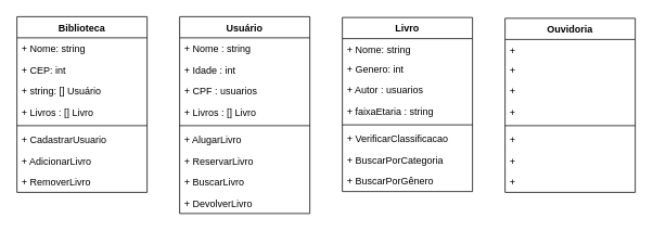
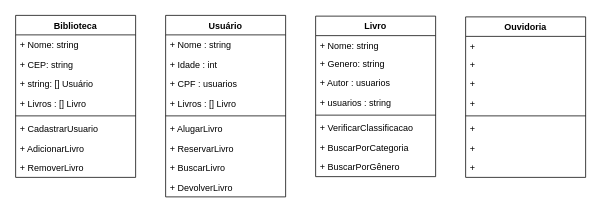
  <mxCell id="0" />
  <mxCell id="1" parent="0" />
  <mxCell id="2" value="Biblioteca" style="swimlane;fontStyle=1;align=center;verticalAlign=top;childLayout=stackLayout;horizontal=1;startSize=26;horizontalStack=0;resizeParent=1;resizeParentMax=0;resizeLast=0;collapsible=1;marginBottom=0;" parent="1" vertex="1"><mxGeometry x="20" y="20" width="160" height="216" as="geometry" /></mxCell>
  <mxCell id="3" value="+ Nome: string" style="text;strokeColor=none;fillColor=none;align=left;verticalAlign=top;spacingLeft=4;spacingRight=4;overflow=hidden;rotatable=0;points=[[0,0.5],[1,0.5]];portConstraint=eastwest;" parent="2" vertex="1"><mxGeometry y="26" width="160" height="26" as="geometry" /></mxCell>
- <mxCell id="4" value="+ CEP: int" style="text;strokeColor=none;fillColor=none;align=left;verticalAlign=top;spacingLeft=4;spacingRight=4;overflow=hidden;rotatable=0;points=[[0,0.5],[1,0.5]];portConstraint=eastwest;" parent="2" vertex="1"><mxGeometry y="52" width="160" height="26" as="geometry" /></mxCell>
+ <mxCell id="4" value="+ CEP: string" style="text;strokeColor=none;fillColor=none;align=left;verticalAlign=top;spacingLeft=4;spacingRight=4;overflow=hidden;rotatable=0;points=[[0,0.5],[1,0.5]];portConstraint=eastwest;" parent="2" vertex="1"><mxGeometry y="52" width="160" height="26" as="geometry" /></mxCell>
  <mxCell id="5" value="+ string: [] Usuário" style="text;strokeColor=none;fillColor=none;align=left;verticalAlign=top;spacingLeft=4;spacingRight=4;overflow=hidden;rotatable=0;points=[[0,0.5],[1,0.5]];portConstraint=eastwest;" parent="2" vertex="1"><mxGeometry y="78" width="160" height="26" as="geometry" /></mxCell>
  <mxCell id="6" value="+ Livros : [] Livro " style="text;strokeColor=none;fillColor=none;align=left;verticalAlign=top;spacingLeft=4;spacingRight=4;overflow=hidden;rotatable=0;points=[[0,0.5],[1,0.5]];portConstraint=eastwest;" parent="2" vertex="1"><mxGeometry y="104" width="160" height="26" as="geometry" /></mxCell>
  <mxCell id="7" value="" style="line;strokeWidth=1;fillColor=none;align=left;verticalAlign=middle;spacingTop=-1;spacingLeft=3;spacingRight=3;rotatable=0;labelPosition=right;points=[];portConstraint=eastwest;" parent="2" vertex="1"><mxGeometry y="130" width="160" height="8" as="geometry" /></mxCell>
  <mxCell id="8" value="+ CadastrarUsuario" style="text;strokeColor=none;fillColor=none;align=left;verticalAlign=top;spacingLeft=4;spacingRight=4;overflow=hidden;rotatable=0;points=[[0,0.5],[1,0.5]];portConstraint=eastwest;" parent="2" vertex="1"><mxGeometry y="138" width="160" height="26" as="geometry" /></mxCell>
  <mxCell id="9" value="+ AdicionarLivro" style="text;strokeColor=none;fillColor=none;align=left;verticalAlign=top;spacingLeft=4;spacingRight=4;overflow=hidden;rotatable=0;points=[[0,0.5],[1,0.5]];portConstraint=eastwest;" parent="2" vertex="1"><mxGeometry y="164" width="160" height="26" as="geometry" /></mxCell>
  <mxCell id="10" value="+ RemoverLivro" style="text;strokeColor=none;fillColor=none;align=left;verticalAlign=top;spacingLeft=4;spacingRight=4;overflow=hidden;rotatable=0;points=[[0,0.5],[1,0.5]];portConstraint=eastwest;" parent="2" vertex="1"><mxGeometry y="190" width="160" height="26" as="geometry" /></mxCell>
  <mxCell id="11" value="Usuário" style="swimlane;fontStyle=1;align=center;verticalAlign=top;childLayout=stackLayout;horizontal=1;startSize=26;horizontalStack=0;resizeParent=1;resizeParentMax=0;resizeLast=0;collapsible=1;marginBottom=0;" parent="1" vertex="1"><mxGeometry x="220" y="20" width="160" height="242" as="geometry" /></mxCell>
  <mxCell id="12" value="+ Nome : string" style="text;strokeColor=none;fillColor=none;align=left;verticalAlign=top;spacingLeft=4;spacingRight=4;overflow=hidden;rotatable=0;points=[[0,0.5],[1,0.5]];portConstraint=eastwest;" parent="11" vertex="1"><mxGeometry y="26" width="160" height="26" as="geometry" /></mxCell>
  <mxCell id="13" value="+ Idade : int" style="text;strokeColor=none;fillColor=none;align=left;verticalAlign=top;spacingLeft=4;spacingRight=4;overflow=hidden;rotatable=0;points=[[0,0.5],[1,0.5]];portConstraint=eastwest;" parent="11" vertex="1"><mxGeometry y="52" width="160" height="26" as="geometry" /></mxCell>
  <mxCell id="14" value="+ CPF : usuarios" style="text;strokeColor=none;fillColor=none;align=left;verticalAlign=top;spacingLeft=4;spacingRight=4;overflow=hidden;rotatable=0;points=[[0,0.5],[1,0.5]];portConstraint=eastwest;" parent="11" vertex="1"><mxGeometry y="78" width="160" height="26" as="geometry" /></mxCell>
  <mxCell id="15" value="+ Livros : [] Livro" style="text;strokeColor=none;fillColor=none;align=left;verticalAlign=top;spacingLeft=4;spacingRight=4;overflow=hidden;rotatable=0;points=[[0,0.5],[1,0.5]];portConstraint=eastwest;" parent="11" vertex="1"><mxGeometry y="104" width="160" height="26" as="geometry" /></mxCell>
  <mxCell id="16" value="" style="line;strokeWidth=1;fillColor=none;align=left;verticalAlign=middle;spacingTop=-1;spacingLeft=3;spacingRight=3;rotatable=0;labelPosition=right;points=[];portConstraint=eastwest;" parent="11" vertex="1"><mxGeometry y="130" width="160" height="8" as="geometry" /></mxCell>
  <mxCell id="17" value="+ AlugarLivro" style="text;strokeColor=none;fillColor=none;align=left;verticalAlign=top;spacingLeft=4;spacingRight=4;overflow=hidden;rotatable=0;points=[[0,0.5],[1,0.5]];portConstraint=eastwest;" parent="11" vertex="1"><mxGeometry y="138" width="160" height="26" as="geometry" /></mxCell>
  <mxCell id="18" value="+ ReservarLivro" style="text;strokeColor=none;fillColor=none;align=left;verticalAlign=top;spacingLeft=4;spacingRight=4;overflow=hidden;rotatable=0;points=[[0,0.5],[1,0.5]];portConstraint=eastwest;" parent="11" vertex="1"><mxGeometry y="164" width="160" height="26" as="geometry" /></mxCell>
  <mxCell id="19" value="+ BuscarLivro" style="text;strokeColor=none;fillColor=none;align=left;verticalAlign=top;spacingLeft=4;spacingRight=4;overflow=hidden;rotatable=0;points=[[0,0.5],[1,0.5]];portConstraint=eastwest;" parent="11" vertex="1"><mxGeometry y="190" width="160" height="26" as="geometry" /></mxCell>
  <mxCell id="20" value="+ DevolverLivro" style="text;strokeColor=none;fillColor=none;align=left;verticalAlign=top;spacingLeft=4;spacingRight=4;overflow=hidden;rotatable=0;points=[[0,0.5],[1,0.5]];portConstraint=eastwest;" parent="11" vertex="1"><mxGeometry y="216" width="160" height="26" as="geometry" /></mxCell>
  <mxCell id="21" value="Livro" style="swimlane;fontStyle=1;align=center;verticalAlign=top;childLayout=stackLayout;horizontal=1;startSize=26;horizontalStack=0;resizeParent=1;resizeParentMax=0;resizeLast=0;collapsible=1;marginBottom=0;" parent="1" vertex="1"><mxGeometry x="420" y="21" width="160" height="214" as="geometry" /></mxCell>
  <mxCell id="22" value="+ Nome: string" style="text;strokeColor=none;fillColor=none;align=left;verticalAlign=top;spacingLeft=4;spacingRight=4;overflow=hidden;rotatable=0;points=[[0,0.5],[1,0.5]];portConstraint=eastwest;" parent="21" vertex="1"><mxGeometry y="26" width="160" height="24" as="geometry" /></mxCell>
- <mxCell id="23" value="+ Genero: int" style="text;strokeColor=none;fillColor=none;align=left;verticalAlign=top;spacingLeft=4;spacingRight=4;overflow=hidden;rotatable=0;points=[[0,0.5],[1,0.5]];portConstraint=eastwest;" parent="21" vertex="1"><mxGeometry y="50" width="160" height="26" as="geometry" /></mxCell>
+ <mxCell id="23" value="+ Genero: string" style="text;strokeColor=none;fillColor=none;align=left;verticalAlign=top;spacingLeft=4;spacingRight=4;overflow=hidden;rotatable=0;points=[[0,0.5],[1,0.5]];portConstraint=eastwest;" parent="21" vertex="1"><mxGeometry y="50" width="160" height="26" as="geometry" /></mxCell>
  <mxCell id="24" value="+ Autor : usuarios" style="text;strokeColor=none;fillColor=none;align=left;verticalAlign=top;spacingLeft=4;spacingRight=4;overflow=hidden;rotatable=0;points=[[0,0.5],[1,0.5]];portConstraint=eastwest;" parent="21" vertex="1"><mxGeometry y="76" width="160" height="26" as="geometry" /></mxCell>
- <mxCell id="25" value="+ faixaEtaria : string" style="text;strokeColor=none;fillColor=none;align=left;verticalAlign=top;spacingLeft=4;spacingRight=4;overflow=hidden;rotatable=0;points=[[0,0.5],[1,0.5]];portConstraint=eastwest;" parent="21" vertex="1"><mxGeometry y="102" width="160" height="26" as="geometry" /></mxCell>
+ <mxCell id="25" value="+ usuarios : string" style="text;strokeColor=none;fillColor=none;align=left;verticalAlign=top;spacingLeft=4;spacingRight=4;overflow=hidden;rotatable=0;points=[[0,0.5],[1,0.5]];portConstraint=eastwest;" parent="21" vertex="1"><mxGeometry y="102" width="160" height="26" as="geometry" /></mxCell>
  <mxCell id="26" value="" style="line;strokeWidth=1;fillColor=none;align=left;verticalAlign=middle;spacingTop=-1;spacingLeft=3;spacingRight=3;rotatable=0;labelPosition=right;points=[];portConstraint=eastwest;" parent="21" vertex="1"><mxGeometry y="128" width="160" height="8" as="geometry" /></mxCell>
  <mxCell id="27" value="+ VerificarClassificacao" style="text;strokeColor=none;fillColor=none;align=left;verticalAlign=top;spacingLeft=4;spacingRight=4;overflow=hidden;rotatable=0;points=[[0,0.5],[1,0.5]];portConstraint=eastwest;" parent="21" vertex="1"><mxGeometry y="136" width="160" height="26" as="geometry" /></mxCell>
  <mxCell id="28" value="+ BuscarPorCategoria" style="text;strokeColor=none;fillColor=none;align=left;verticalAlign=top;spacingLeft=4;spacingRight=4;overflow=hidden;rotatable=0;points=[[0,0.5],[1,0.5]];portConstraint=eastwest;" parent="21" vertex="1"><mxGeometry y="162" width="160" height="26" as="geometry" /></mxCell>
  <mxCell id="29" value="+ BuscarPorGênero " style="text;strokeColor=none;fillColor=none;align=left;verticalAlign=top;spacingLeft=4;spacingRight=4;overflow=hidden;rotatable=0;points=[[0,0.5],[1,0.5]];portConstraint=eastwest;" parent="21" vertex="1"><mxGeometry y="188" width="160" height="26" as="geometry" /></mxCell>
  <mxCell id="30" value="Ouvidoria" style="swimlane;fontStyle=1;align=center;verticalAlign=top;childLayout=stackLayout;horizontal=1;startSize=26;horizontalStack=0;resizeParent=1;resizeParentMax=0;resizeLast=0;collapsible=1;marginBottom=0;" vertex="1" parent="1"><mxGeometry x="620" y="22" width="160" height="214" as="geometry" /></mxCell>
  <mxCell id="31" value="+" style="text;strokeColor=none;fillColor=none;align=left;verticalAlign=top;spacingLeft=4;spacingRight=4;overflow=hidden;rotatable=0;points=[[0,0.5],[1,0.5]];portConstraint=eastwest;" vertex="1" parent="30"><mxGeometry y="26" width="160" height="24" as="geometry" /></mxCell>
  <mxCell id="32" value="+" style="text;strokeColor=none;fillColor=none;align=left;verticalAlign=top;spacingLeft=4;spacingRight=4;overflow=hidden;rotatable=0;points=[[0,0.5],[1,0.5]];portConstraint=eastwest;" vertex="1" parent="30"><mxGeometry y="50" width="160" height="26" as="geometry" /></mxCell>
  <mxCell id="33" value="+" style="text;strokeColor=none;fillColor=none;align=left;verticalAlign=top;spacingLeft=4;spacingRight=4;overflow=hidden;rotatable=0;points=[[0,0.5],[1,0.5]];portConstraint=eastwest;" vertex="1" parent="30"><mxGeometry y="76" width="160" height="26" as="geometry" /></mxCell>
  <mxCell id="34" value="+" style="text;strokeColor=none;fillColor=none;align=left;verticalAlign=top;spacingLeft=4;spacingRight=4;overflow=hidden;rotatable=0;points=[[0,0.5],[1,0.5]];portConstraint=eastwest;" vertex="1" parent="30"><mxGeometry y="102" width="160" height="26" as="geometry" /></mxCell>
  <mxCell id="35" value="" style="line;strokeWidth=1;fillColor=none;align=left;verticalAlign=middle;spacingTop=-1;spacingLeft=3;spacingRight=3;rotatable=0;labelPosition=right;points=[];portConstraint=eastwest;" vertex="1" parent="30"><mxGeometry y="128" width="160" height="8" as="geometry" /></mxCell>
  <mxCell id="36" value="+" style="text;strokeColor=none;fillColor=none;align=left;verticalAlign=top;spacingLeft=4;spacingRight=4;overflow=hidden;rotatable=0;points=[[0,0.5],[1,0.5]];portConstraint=eastwest;" vertex="1" parent="30"><mxGeometry y="136" width="160" height="26" as="geometry" /></mxCell>
  <mxCell id="37" value="+" style="text;strokeColor=none;fillColor=none;align=left;verticalAlign=top;spacingLeft=4;spacingRight=4;overflow=hidden;rotatable=0;points=[[0,0.5],[1,0.5]];portConstraint=eastwest;" vertex="1" parent="30"><mxGeometry y="162" width="160" height="26" as="geometry" /></mxCell>
  <mxCell id="38" value="+" style="text;strokeColor=none;fillColor=none;align=left;verticalAlign=top;spacingLeft=4;spacingRight=4;overflow=hidden;rotatable=0;points=[[0,0.5],[1,0.5]];portConstraint=eastwest;" vertex="1" parent="30"><mxGeometry y="188" width="160" height="26" as="geometry" /></mxCell>
